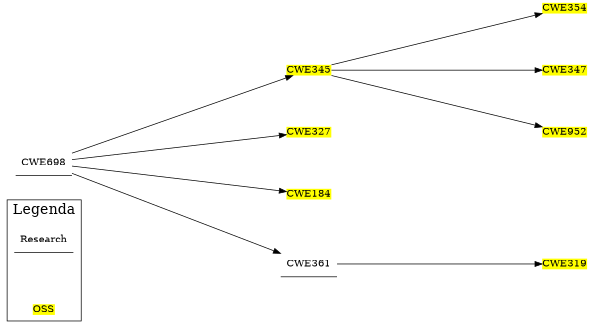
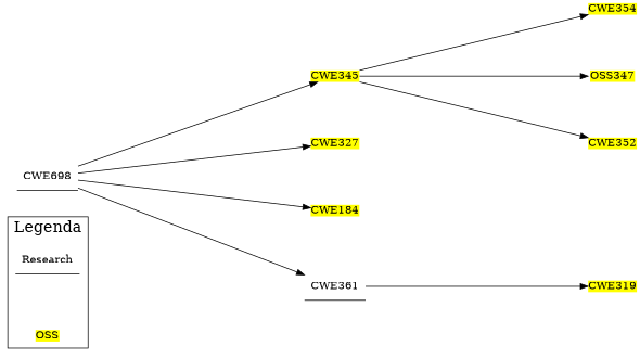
  digraph {
    nodesep=1
    rankdir=LR
    ranksep=4
    splines=true
    node [color=black fillcolor=yellow shape=plain style=filled]
    n1 [fillcolor=white label=Research shape=underline]
    n2 [label=OSS]
    n3 [fillcolor=white label=CWE698 shape=underline]
    n4 [label=CWE345]
    n5 [label=CWE327]
    n6 [label=CWE184]
    n7 [fillcolor=white label=CWE361 shape=underline]
    n8 [label=CWE354]
-   n9 [label=CWE347]
-   n10 [label=CWE952]
+   n9 [label=OSS347]
+   n10 [label=CWE352]
    n11 [label=CWE319]
    subgraph cluster_1 {
      fontsize=20
      label=Legenda
      n1
      n2
    }
    n3 -> n4
    n3 -> n5
    n3 -> n6
    n3 -> n7
    n4 -> n8
    n4 -> n9
    n4 -> n10
    n7 -> n11
  }
